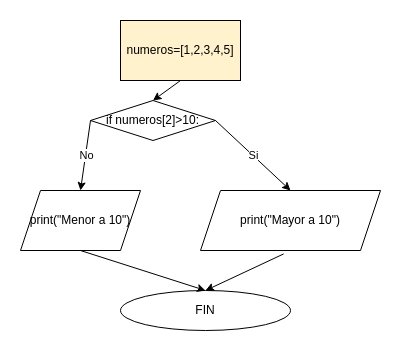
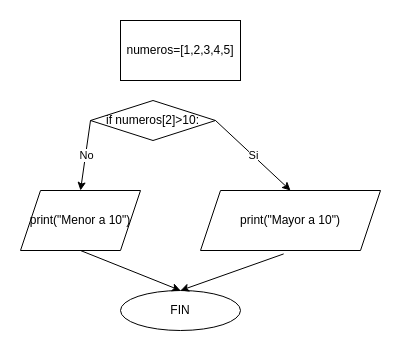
  <mxCell id="0" />
  <mxCell id="1" parent="0" />
- <mxCell id="2" value="numeros=[1,2,3,4,5]" style="rounded=0;whiteSpace=wrap;html=1;fillColor=#fff2cc;" parent="1" vertex="1"><mxGeometry x="120" y="20" width="120" height="60" as="geometry" /></mxCell>
+ <mxCell id="2" value="numeros=[1,2,3,4,5]" style="rounded=0;whiteSpace=wrap;html=1;" parent="1" vertex="1"><mxGeometry x="120" y="20" width="120" height="60" as="geometry" /></mxCell>
  <mxCell id="3" value="if numeros[2]&amp;gt;10:" style="rhombus;whiteSpace=wrap;html=1;" parent="1" vertex="1"><mxGeometry x="90" y="100" width="125" height="40" as="geometry" /></mxCell>
  <mxCell id="4" value="print(&quot;Mayor a 10&quot;)" style="shape=parallelogram;perimeter=parallelogramPerimeter;whiteSpace=wrap;html=1;fixedSize=1;" parent="1" vertex="1"><mxGeometry x="200" y="190" width="180" height="60" as="geometry" /></mxCell>
  <mxCell id="5" value="" style="endArrow=classic;html=1;rounded=0;exitX=1;exitY=0.5;exitDx=0;exitDy=0;entryX=0.5;entryY=0;entryDx=0;entryDy=0;" parent="1" source="3" target="4" edge="1"><mxGeometry relative="1" as="geometry"><mxPoint x="130" y="150" as="sourcePoint" /><mxPoint x="230" y="150" as="targetPoint" /></mxGeometry></mxCell>
  <mxCell id="6" value="Si" style="edgeLabel;resizable=0;html=1;;align=center;verticalAlign=middle;" parent="5" connectable="0" vertex="1"><mxGeometry relative="1" as="geometry" /></mxCell>
  <mxCell id="7" value="" style="endArrow=classic;html=1;rounded=0;exitX=0;exitY=0.5;exitDx=0;exitDy=0;entryX=0.5;entryY=0;entryDx=0;entryDy=0;" parent="1" source="3" target="12" edge="1"><mxGeometry relative="1" as="geometry"><mxPoint x="200" y="180" as="sourcePoint" /><mxPoint x="80" y="190" as="targetPoint" /></mxGeometry></mxCell>
  <mxCell id="8" value="No" style="edgeLabel;resizable=0;html=1;;align=center;verticalAlign=middle;" parent="7" connectable="0" vertex="1"><mxGeometry relative="1" as="geometry" /></mxCell>
- <mxCell id="9" value="" style="endArrow=classic;html=1;rounded=0;exitX=0.5;exitY=1;exitDx=0;exitDy=0;entryX=0.5;entryY=0;entryDx=0;entryDy=0;" parent="1" source="2" target="3" edge="1"><mxGeometry width="50" height="50" relative="1" as="geometry"><mxPoint x="220" y="200" as="sourcePoint" /><mxPoint x="270" y="150" as="targetPoint" /></mxGeometry></mxCell>
- <mxCell id="10" value="FIN" style="ellipse;whiteSpace=wrap;html=1;" parent="1" vertex="1"><mxGeometry x="120" y="290" width="170" height="40" as="geometry" /></mxCell>
+ <mxCell id="10" value="FIN" style="ellipse;whiteSpace=wrap;html=1;" parent="1" vertex="1"><mxGeometry x="120" y="290" width="120" height="40" as="geometry" /></mxCell>
  <mxCell id="11" value="" style="endArrow=classic;html=1;rounded=0;exitX=0.462;exitY=1.057;exitDx=0;exitDy=0;exitPerimeter=0;entryX=0.5;entryY=0;entryDx=0;entryDy=0;" parent="1" source="4" target="10" edge="1"><mxGeometry width="50" height="50" relative="1" as="geometry"><mxPoint x="220" y="340" as="sourcePoint" /><mxPoint x="270" y="290" as="targetPoint" /></mxGeometry></mxCell>
  <mxCell id="12" value="print(&quot;Menor a 10&quot;)" style="shape=parallelogram;perimeter=parallelogramPerimeter;whiteSpace=wrap;html=1;fixedSize=1;" vertex="1" parent="1"><mxGeometry x="20" y="190" width="120" height="60" as="geometry" /></mxCell>
  <mxCell id="13" value="" style="endArrow=classic;html=1;rounded=0;exitX=0.5;exitY=1;exitDx=0;exitDy=0;entryX=0.5;entryY=0;entryDx=0;entryDy=0;" edge="1" parent="1" source="12" target="10"><mxGeometry width="50" height="50" relative="1" as="geometry"><mxPoint x="160" y="340" as="sourcePoint" /><mxPoint x="120" y="290" as="targetPoint" /></mxGeometry></mxCell>
